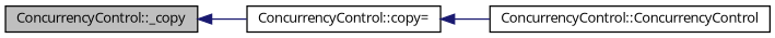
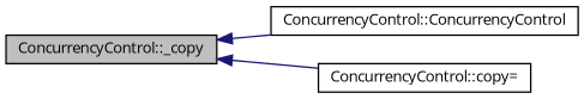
  digraph {
    fontname="Open Sans"
    rankdir=LR
    node [color=black fillcolor=white fontname="Open Sans" fontsize=10 shape=record style=filled]
    edge [color=midnightblue dir=back fontname="Open Sans" fontsize=10 labelfontname=FreeSans labelfontsize=10 style=solid]
    n1 [fillcolor=grey75 fontcolor=black height=0.2 label="ConcurrencyControl::_copy" width=0.4]
    n2 [height=0.2 label="ConcurrencyControl::ConcurrencyControl" width=0.4]
    n3 [height=0.2 label="ConcurrencyControl::copy=" width=0.4]
-   n3 -> n2
+   n1 -> n2
    n1 -> n3
  }
